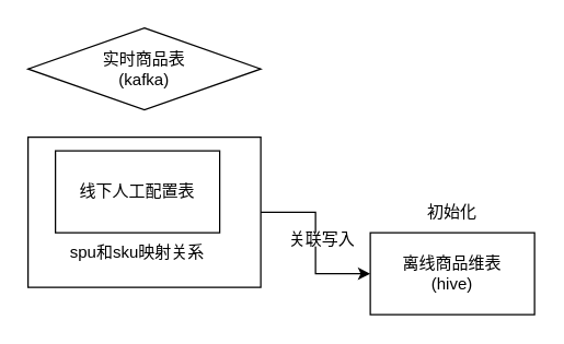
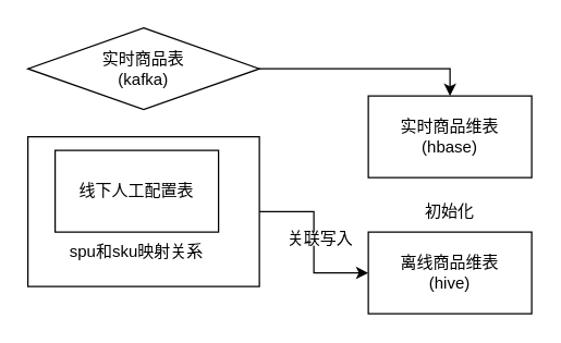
  <mxCell id="0" />
  <mxCell id="1" parent="0" />
  <mxCell id="2" style="edgeStyle=orthogonalEdgeStyle;rounded=0;orthogonalLoop=1;jettySize=auto;html=1;exitX=1;exitY=0.5;exitDx=0;exitDy=0;entryX=0;entryY=0.5;entryDx=0;entryDy=0;" edge="1" parent="1" source="3" target="6"><mxGeometry relative="1" as="geometry" /></mxCell>
  <mxCell id="3" value="" style="rounded=0;whiteSpace=wrap;html=1;" vertex="1" parent="1"><mxGeometry x="20" y="100" width="170" height="110" as="geometry" /></mxCell>
  <mxCell id="4" value="线下人工配置表" style="rounded=0;whiteSpace=wrap;html=1;" vertex="1" parent="1"><mxGeometry x="40" y="110" width="120" height="60" as="geometry" /></mxCell>
+ <mxCell id="5" value="实时商品维表&lt;br&gt;(hbase)" style="rounded=0;whiteSpace=wrap;html=1;" vertex="1" parent="1"><mxGeometry x="270" y="70" width="120" height="60" as="geometry" /></mxCell>
  <mxCell id="6" value="离线商品维表&lt;br&gt;(hive)" style="rounded=0;whiteSpace=wrap;html=1;" vertex="1" parent="1"><mxGeometry x="270" y="170" width="120" height="60" as="geometry" /></mxCell>
  <mxCell id="7" value="spu和sku映射关系" style="text;html=1;strokeColor=none;fillColor=none;align=center;verticalAlign=middle;whiteSpace=wrap;rounded=0;" vertex="1" parent="1"><mxGeometry x="40" y="170" width="120" height="30" as="geometry" /></mxCell>
  <mxCell id="8" value="初始化" style="text;html=1;strokeColor=none;fillColor=none;align=center;verticalAlign=middle;whiteSpace=wrap;rounded=0;labelBackgroundColor=default;" vertex="1" parent="1"><mxGeometry x="300" y="140" width="60" height="30" as="geometry" /></mxCell>
+ <mxCell id="9" style="edgeStyle=orthogonalEdgeStyle;rounded=0;orthogonalLoop=1;jettySize=auto;html=1;exitX=1;exitY=0.5;exitDx=0;exitDy=0;entryX=0.5;entryY=0;entryDx=0;entryDy=0;" edge="1" parent="1" source="10" target="5"><mxGeometry relative="1" as="geometry" /></mxCell>
  <mxCell id="10" value="实时商品表&lt;br&gt;(kafka)" style="rhombus;whiteSpace=wrap;html=1;" vertex="1" parent="1"><mxGeometry x="20" y="20" width="170" height="60" as="geometry" /></mxCell>
  <mxCell id="11" value="关联写入" style="text;html=1;strokeColor=none;fillColor=default;align=center;verticalAlign=middle;whiteSpace=wrap;rounded=0;" vertex="1" parent="1"><mxGeometry x="210" y="170" width="50" height="10" as="geometry" /></mxCell>
